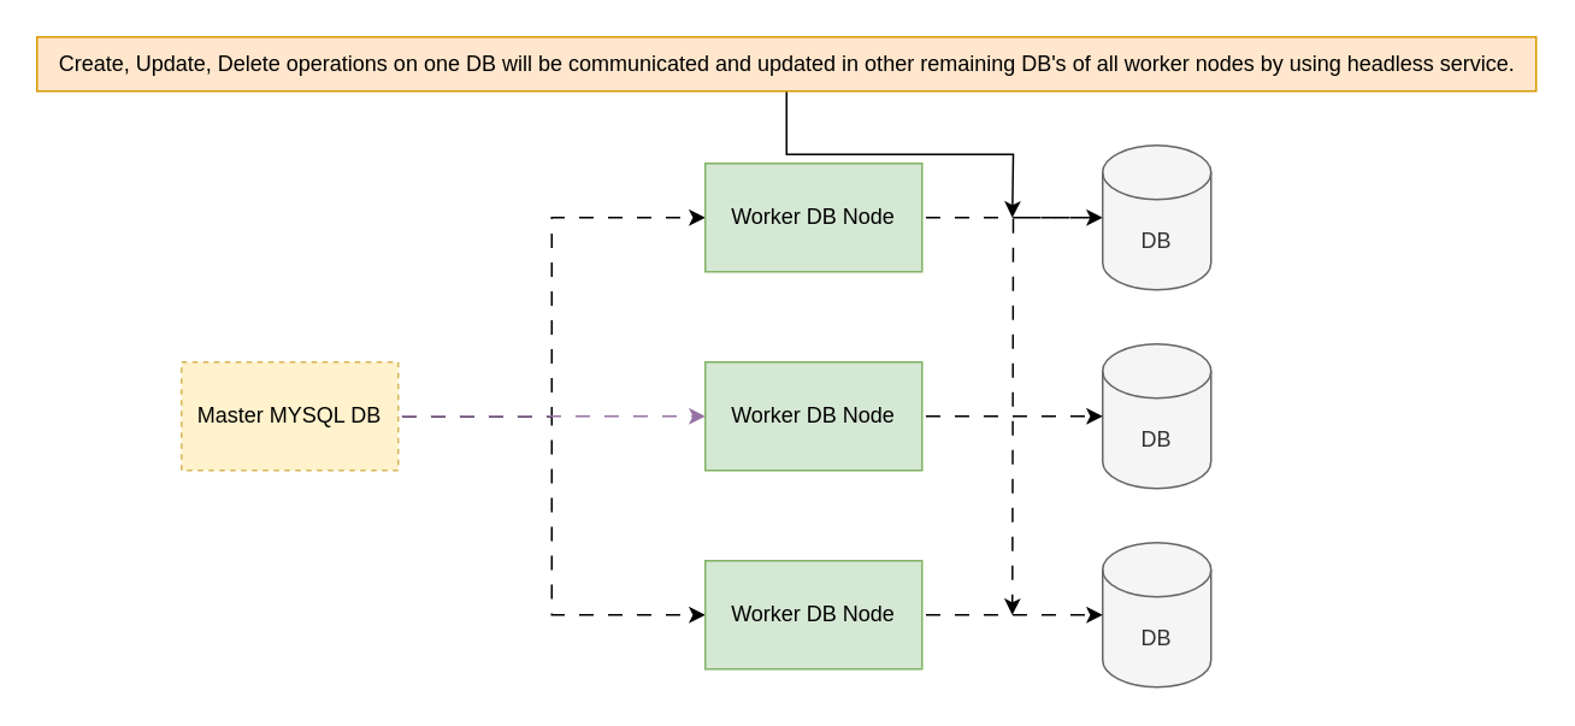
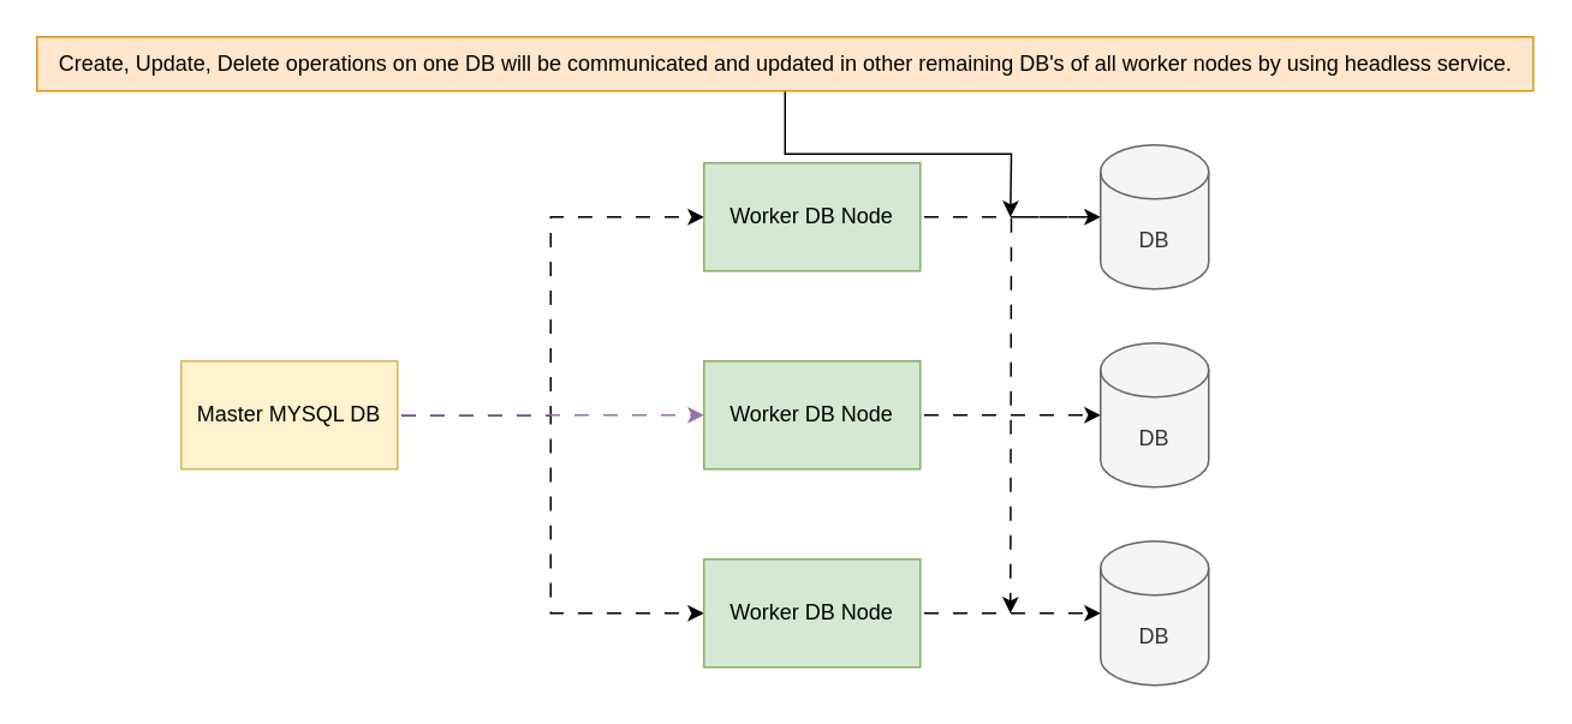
  <mxCell id="0" />
  <mxCell id="1" parent="0" />
  <mxCell id="2" style="edgeStyle=orthogonalEdgeStyle;rounded=0;orthogonalLoop=1;jettySize=auto;html=1;entryX=0;entryY=0.5;entryDx=0;entryDy=0;flowAnimation=1;" edge="1" parent="1" source="5" target="7"><mxGeometry relative="1" as="geometry" /></mxCell>
  <mxCell id="3" style="edgeStyle=orthogonalEdgeStyle;rounded=0;orthogonalLoop=1;jettySize=auto;html=1;entryX=0;entryY=0.5;entryDx=0;entryDy=0;flowAnimation=1;" edge="1" parent="1" source="5" target="9"><mxGeometry relative="1" as="geometry" /></mxCell>
  <mxCell id="4" style="edgeStyle=orthogonalEdgeStyle;rounded=0;orthogonalLoop=1;jettySize=auto;html=1;entryX=0;entryY=0.5;entryDx=0;entryDy=0;flowAnimation=1;fillColor=#e1d5e7;strokeColor=#9673a6;" edge="1" parent="1" source="5" target="8"><mxGeometry relative="1" as="geometry" /></mxCell>
- <mxCell id="5" value="Master MYSQL DB" style="rounded=0;whiteSpace=wrap;html=1;fillColor=#fff2cc;strokeColor=#d6b656;dashed=1;" vertex="1" parent="1"><mxGeometry x="100" y="200" width="120" height="60" as="geometry" /></mxCell>
+ <mxCell id="5" value="Master MYSQL DB" style="rounded=0;whiteSpace=wrap;html=1;fillColor=#fff2cc;strokeColor=#d6b656;" vertex="1" parent="1"><mxGeometry x="100" y="200" width="120" height="60" as="geometry" /></mxCell>
  <mxCell id="6" style="edgeStyle=orthogonalEdgeStyle;rounded=0;orthogonalLoop=1;jettySize=auto;html=1;flowAnimation=1;" edge="1" parent="1" source="7" target="11"><mxGeometry relative="1" as="geometry" /></mxCell>
  <mxCell id="7" value="Worker DB Node" style="rounded=0;whiteSpace=wrap;html=1;fillColor=#d5e8d4;strokeColor=#82b366;" vertex="1" parent="1"><mxGeometry x="390" y="90" width="120" height="60" as="geometry" /></mxCell>
  <mxCell id="8" value="Worker DB Node" style="rounded=0;whiteSpace=wrap;html=1;fillColor=#d5e8d4;strokeColor=#82b366;" vertex="1" parent="1"><mxGeometry x="390" y="200" width="120" height="60" as="geometry" /></mxCell>
  <mxCell id="9" value="Worker DB Node" style="rounded=0;whiteSpace=wrap;html=1;fillColor=#d5e8d4;strokeColor=#82b366;" vertex="1" parent="1"><mxGeometry x="390" y="310" width="120" height="60" as="geometry" /></mxCell>
  <mxCell id="10" style="edgeStyle=orthogonalEdgeStyle;rounded=0;orthogonalLoop=1;jettySize=auto;html=1;flowAnimation=1;" edge="1" parent="1" source="11"><mxGeometry relative="1" as="geometry"><mxPoint x="560" y="340" as="targetPoint" /></mxGeometry></mxCell>
  <mxCell id="11" value="DB" style="shape=cylinder3;whiteSpace=wrap;html=1;boundedLbl=1;backgroundOutline=1;size=15;fillColor=#f5f5f5;fontColor=#333333;strokeColor=#666666;" vertex="1" parent="1"><mxGeometry x="610" y="80" width="60" height="80" as="geometry" /></mxCell>
  <mxCell id="12" value="DB" style="shape=cylinder3;whiteSpace=wrap;html=1;boundedLbl=1;backgroundOutline=1;size=15;fillColor=#f5f5f5;fontColor=#333333;strokeColor=#666666;" vertex="1" parent="1"><mxGeometry x="610" y="300" width="60" height="80" as="geometry" /></mxCell>
  <mxCell id="13" value="DB" style="shape=cylinder3;whiteSpace=wrap;html=1;boundedLbl=1;backgroundOutline=1;size=15;fillColor=#f5f5f5;fontColor=#333333;strokeColor=#666666;" vertex="1" parent="1"><mxGeometry x="610" y="190" width="60" height="80" as="geometry" /></mxCell>
  <mxCell id="14" style="edgeStyle=orthogonalEdgeStyle;rounded=0;orthogonalLoop=1;jettySize=auto;html=1;entryX=0;entryY=0.5;entryDx=0;entryDy=0;entryPerimeter=0;flowAnimation=1;" edge="1" parent="1" source="8" target="13"><mxGeometry relative="1" as="geometry" /></mxCell>
  <mxCell id="15" style="edgeStyle=orthogonalEdgeStyle;rounded=0;orthogonalLoop=1;jettySize=auto;html=1;entryX=0;entryY=0.5;entryDx=0;entryDy=0;entryPerimeter=0;flowAnimation=1;" edge="1" parent="1" source="9" target="12"><mxGeometry relative="1" as="geometry" /></mxCell>
  <mxCell id="16" style="edgeStyle=orthogonalEdgeStyle;rounded=0;orthogonalLoop=1;jettySize=auto;html=1;" edge="1" parent="1" source="17"><mxGeometry relative="1" as="geometry"><mxPoint x="560" y="120" as="targetPoint" /></mxGeometry></mxCell>
  <mxCell id="17" value="Create, Update, Delete operations on one DB will be communicated and updated in other remaining DB's of all worker nodes by using headless service." style="text;html=1;align=center;verticalAlign=middle;resizable=0;points=[];autosize=1;strokeColor=#d79b00;fillColor=#ffe6cc;" vertex="1" parent="1"><mxGeometry x="20" y="20" width="830" height="30" as="geometry" /></mxCell>
